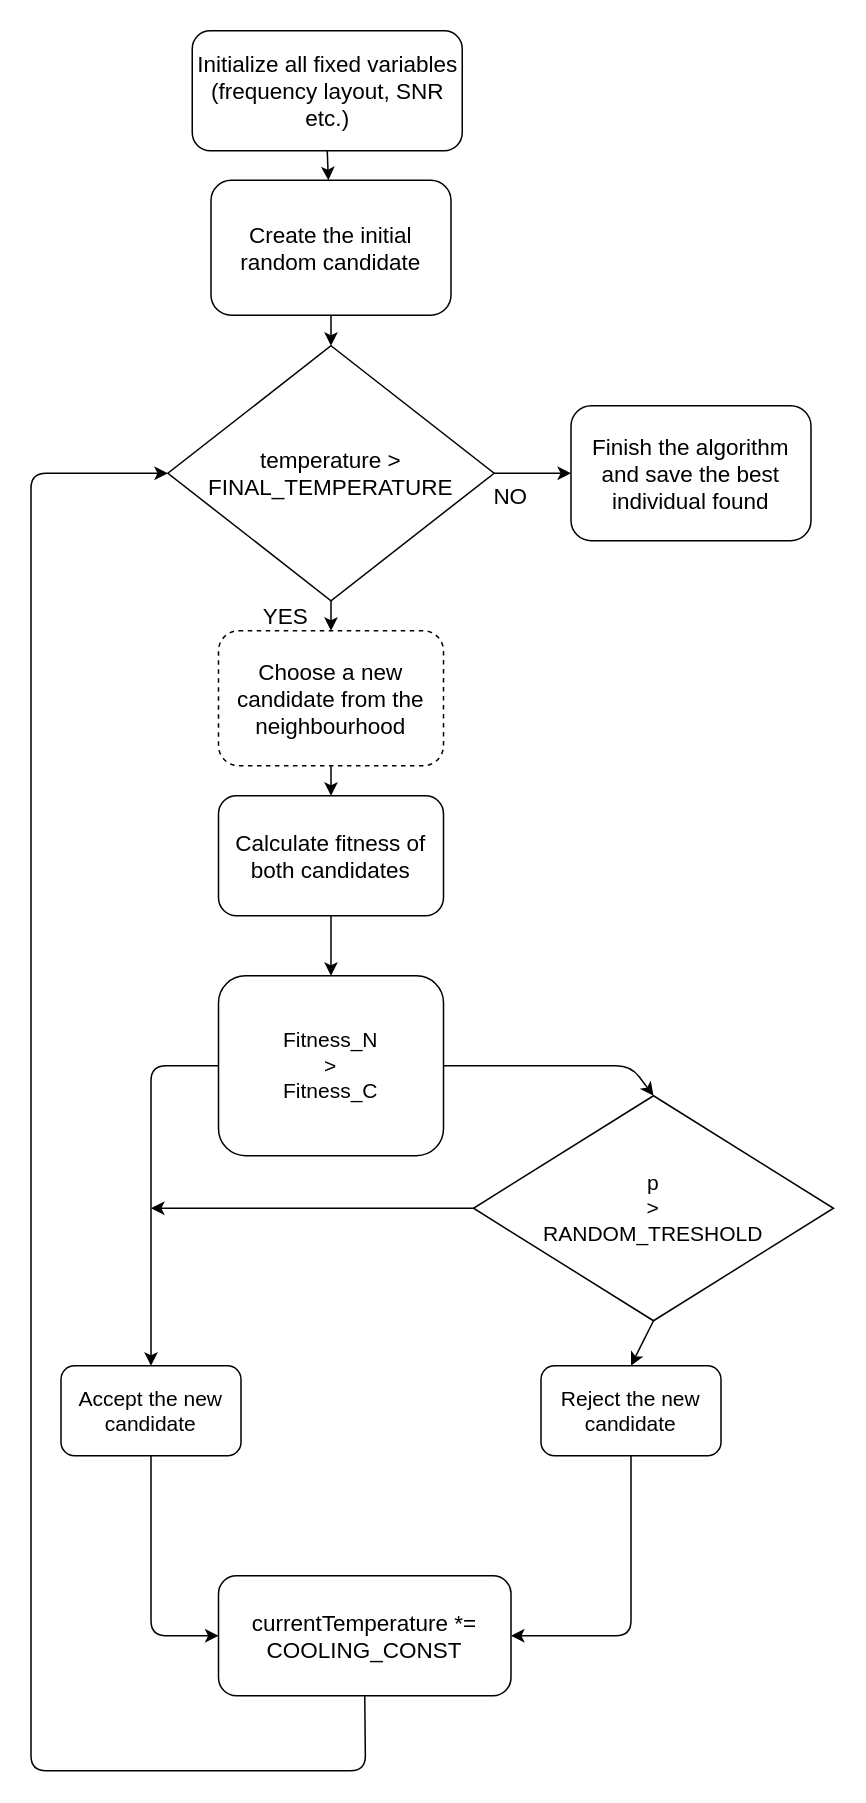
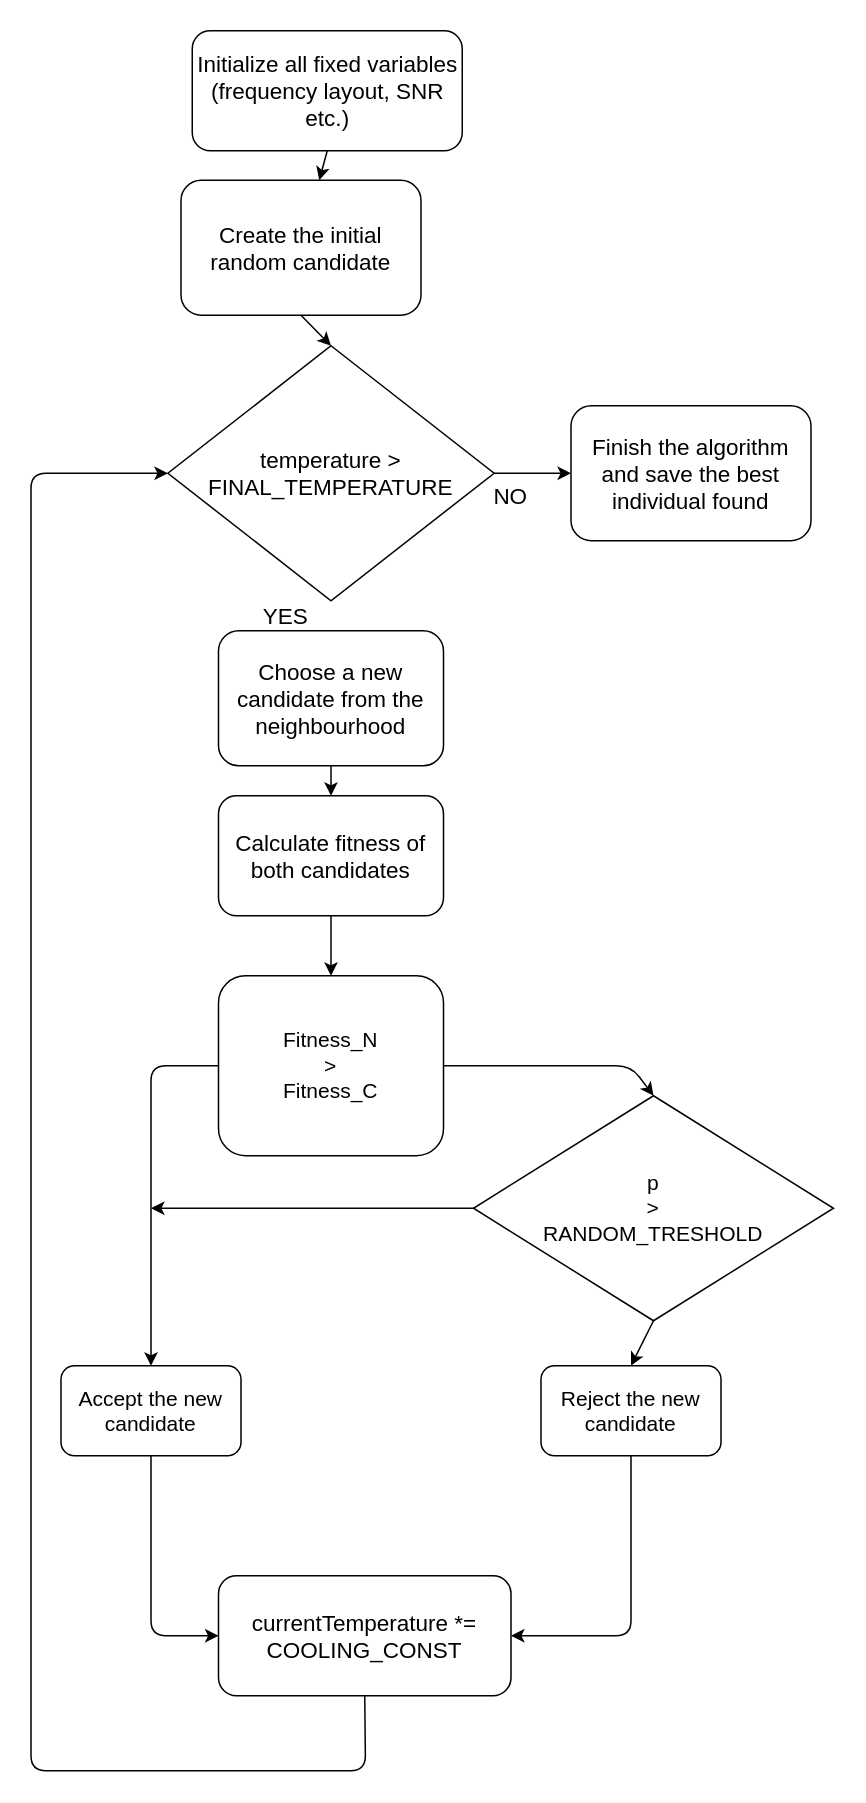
  <mxCell id="0" />
  <mxCell id="1" parent="0" />
  <mxCell id="2" value="Initialize all fixed variables (frequency layout, SNR etc.)" style="rounded=1;whiteSpace=wrap;html=1;fontSize=15;" vertex="1" parent="1"><mxGeometry x="127.5" y="20" width="180" height="80" as="geometry" /></mxCell>
- <mxCell id="3" value="Create the initial random candidate" style="rounded=1;whiteSpace=wrap;html=1;fontSize=15;" vertex="1" parent="1"><mxGeometry x="140" y="119.65" width="160" height="90" as="geometry" /></mxCell>
- <mxCell id="4" value="Choose a new candidate from the neighbourhood" style="rounded=1;whiteSpace=wrap;html=1;fontSize=15;dashed=1;" vertex="1" parent="1"><mxGeometry x="145" y="420" width="150" height="90" as="geometry" /></mxCell>
+ <mxCell id="3" value="Create the initial random candidate" style="rounded=1;whiteSpace=wrap;html=1;fontSize=15;" vertex="1" parent="1"><mxGeometry x="120" y="119.65" width="160" height="90" as="geometry" /></mxCell>
+ <mxCell id="4" value="Choose a new candidate from the neighbourhood" style="rounded=1;whiteSpace=wrap;html=1;fontSize=15;" vertex="1" parent="1"><mxGeometry x="145" y="420" width="150" height="90" as="geometry" /></mxCell>
  <mxCell id="5" value="temperature &amp;gt; FINAL_TEMPERATURE" style="rhombus;whiteSpace=wrap;html=1;fontSize=15;" vertex="1" parent="1"><mxGeometry x="111.25" y="230" width="217.5" height="170" as="geometry" /></mxCell>
  <mxCell id="6" value="" style="edgeStyle=orthogonalEdgeStyle;rounded=0;orthogonalLoop=1;jettySize=auto;html=1;fontSize=14;" edge="1" parent="1" source="7" target="18"><mxGeometry relative="1" as="geometry" /></mxCell>
  <mxCell id="7" value="Calculate fitness of both candidates" style="rounded=1;whiteSpace=wrap;html=1;fontSize=15;" vertex="1" parent="1"><mxGeometry x="145" y="530" width="150" height="80" as="geometry" /></mxCell>
  <mxCell id="8" value="currentTemperature *= COOLING_CONST" style="rounded=1;whiteSpace=wrap;html=1;fontSize=15;" vertex="1" parent="1"><mxGeometry x="145" y="1050" width="195" height="80" as="geometry" /></mxCell>
  <mxCell id="9" value="" style="endArrow=classic;html=1;fontSize=15;" edge="1" parent="1" source="4" target="7"><mxGeometry width="50" height="50" relative="1" as="geometry"><mxPoint x="130" y="890" as="sourcePoint" /><mxPoint x="180" y="840" as="targetPoint" /></mxGeometry></mxCell>
- <mxCell id="10" value="" style="endArrow=classic;html=1;exitX=0.5;exitY=1;exitDx=0;exitDy=0;fontSize=15;" edge="1" parent="1" source="5" target="4"><mxGeometry width="50" height="50" relative="1" as="geometry"><mxPoint x="130" y="890" as="sourcePoint" /><mxPoint x="180" y="840" as="targetPoint" /></mxGeometry></mxCell>
  <mxCell id="11" value="" style="endArrow=classic;html=1;exitX=0.5;exitY=1;exitDx=0;exitDy=0;entryX=0.5;entryY=0;entryDx=0;entryDy=0;fontSize=15;" edge="1" parent="1" source="3" target="5"><mxGeometry width="50" height="50" relative="1" as="geometry"><mxPoint x="130" y="890" as="sourcePoint" /><mxPoint x="180" y="840" as="targetPoint" /></mxGeometry></mxCell>
  <mxCell id="12" value="" style="endArrow=classic;html=1;exitX=0.5;exitY=1;exitDx=0;exitDy=0;fontSize=15;" edge="1" parent="1" source="2" target="3"><mxGeometry width="50" height="50" relative="1" as="geometry"><mxPoint x="130" y="890" as="sourcePoint" /><mxPoint x="180" y="840" as="targetPoint" /></mxGeometry></mxCell>
  <mxCell id="13" value="YES" style="text;html=1;strokeColor=none;fillColor=none;align=center;verticalAlign=middle;whiteSpace=wrap;rounded=0;fontSize=15;" vertex="1" parent="1"><mxGeometry x="170" y="400" width="40" height="20" as="geometry" /></mxCell>
  <mxCell id="14" value="Finish the algorithm and save the best individual found" style="rounded=1;whiteSpace=wrap;html=1;fontSize=15;" vertex="1" parent="1"><mxGeometry x="380" y="270" width="160" height="90" as="geometry" /></mxCell>
  <mxCell id="15" value="" style="endArrow=classic;html=1;exitX=1;exitY=0.5;exitDx=0;exitDy=0;entryX=0;entryY=0.5;entryDx=0;entryDy=0;fontSize=15;" edge="1" parent="1" source="5" target="14"><mxGeometry width="50" height="50" relative="1" as="geometry"><mxPoint x="130" y="890" as="sourcePoint" /><mxPoint x="180" y="840" as="targetPoint" /></mxGeometry></mxCell>
  <mxCell id="16" value="NO" style="text;html=1;strokeColor=none;fillColor=none;align=center;verticalAlign=middle;whiteSpace=wrap;rounded=0;fontSize=15;" vertex="1" parent="1"><mxGeometry x="320" y="320" width="40" height="20" as="geometry" /></mxCell>
  <mxCell id="17" value="" style="endArrow=classic;html=1;fontSize=14;exitX=0.5;exitY=1;exitDx=0;exitDy=0;entryX=0;entryY=0.5;entryDx=0;entryDy=0;" edge="1" parent="1" source="8" target="5"><mxGeometry width="50" height="50" relative="1" as="geometry"><mxPoint x="110" y="1000" as="sourcePoint" /><mxPoint x="120" y="410" as="targetPoint" /><Array as="points"><mxPoint x="243" y="1180" /><mxPoint x="20" y="1180" /><mxPoint x="20" y="315" /></Array></mxGeometry></mxCell>
  <mxCell id="18" value="&lt;div&gt;Fitness_N &lt;br&gt;&lt;/div&gt;&lt;div&gt;&amp;gt; &lt;br&gt;&lt;/div&gt;&lt;div&gt;Fitness_C&lt;/div&gt;" style="whiteSpace=wrap;html=1;fontSize=14;rounded=1;" vertex="1" parent="1"><mxGeometry x="145" y="650" width="150" height="120" as="geometry" /></mxCell>
  <mxCell id="19" value="Accept the new candidate" style="rounded=1;whiteSpace=wrap;html=1;fontSize=14;" vertex="1" parent="1"><mxGeometry x="40" y="910" width="120" height="60" as="geometry" /></mxCell>
  <mxCell id="20" value="&lt;div&gt;p&lt;br&gt;&lt;/div&gt;&lt;div&gt;&amp;gt; &lt;br&gt;&lt;/div&gt;&lt;div&gt;RANDOM_TRESHOLD&lt;/div&gt;" style="rhombus;whiteSpace=wrap;html=1;fontSize=14;" vertex="1" parent="1"><mxGeometry x="315" y="730" width="240" height="150" as="geometry" /></mxCell>
  <mxCell id="21" value="Reject the new candidate" style="rounded=1;whiteSpace=wrap;html=1;fontSize=14;" vertex="1" parent="1"><mxGeometry x="360" y="910" width="120" height="60" as="geometry" /></mxCell>
  <mxCell id="22" value="" style="endArrow=classic;html=1;fontSize=14;exitX=0;exitY=0.5;exitDx=0;exitDy=0;entryX=0.5;entryY=0;entryDx=0;entryDy=0;" edge="1" parent="1" source="18" target="19"><mxGeometry width="50" height="50" relative="1" as="geometry"><mxPoint x="10" y="1300" as="sourcePoint" /><mxPoint x="60" y="1250" as="targetPoint" /><Array as="points"><mxPoint x="100" y="710" /></Array></mxGeometry></mxCell>
  <mxCell id="23" value="" style="endArrow=classic;html=1;fontSize=14;exitX=1;exitY=0.5;exitDx=0;exitDy=0;entryX=0.5;entryY=0;entryDx=0;entryDy=0;" edge="1" parent="1" source="18" target="20"><mxGeometry width="50" height="50" relative="1" as="geometry"><mxPoint x="10" y="1300" as="sourcePoint" /><mxPoint x="450" y="710" as="targetPoint" /><Array as="points"><mxPoint x="420" y="710" /></Array></mxGeometry></mxCell>
  <mxCell id="24" value="" style="endArrow=classic;html=1;fontSize=14;exitX=0;exitY=0.5;exitDx=0;exitDy=0;" edge="1" parent="1" source="20"><mxGeometry width="50" height="50" relative="1" as="geometry"><mxPoint x="10" y="1300" as="sourcePoint" /><mxPoint x="100" y="805" as="targetPoint" /><Array as="points" /></mxGeometry></mxCell>
  <mxCell id="25" value="" style="endArrow=classic;html=1;fontSize=14;exitX=0.5;exitY=1;exitDx=0;exitDy=0;entryX=0.5;entryY=0;entryDx=0;entryDy=0;" edge="1" parent="1" source="20" target="21"><mxGeometry width="50" height="50" relative="1" as="geometry"><mxPoint x="10" y="1300" as="sourcePoint" /><mxPoint x="60" y="1250" as="targetPoint" /></mxGeometry></mxCell>
  <mxCell id="26" value="" style="endArrow=classic;html=1;fontSize=14;exitX=0.5;exitY=1;exitDx=0;exitDy=0;entryX=0;entryY=0.5;entryDx=0;entryDy=0;" edge="1" parent="1" source="19" target="8"><mxGeometry width="50" height="50" relative="1" as="geometry"><mxPoint x="10" y="1360" as="sourcePoint" /><mxPoint x="60" y="1310" as="targetPoint" /><Array as="points"><mxPoint x="100" y="1090" /></Array></mxGeometry></mxCell>
  <mxCell id="27" value="" style="endArrow=classic;html=1;fontSize=14;exitX=0.5;exitY=1;exitDx=0;exitDy=0;entryX=1;entryY=0.5;entryDx=0;entryDy=0;" edge="1" parent="1" source="21" target="8"><mxGeometry width="50" height="50" relative="1" as="geometry"><mxPoint x="10" y="1360" as="sourcePoint" /><mxPoint x="380" y="1090" as="targetPoint" /><Array as="points"><mxPoint x="420" y="1090" /></Array></mxGeometry></mxCell>
